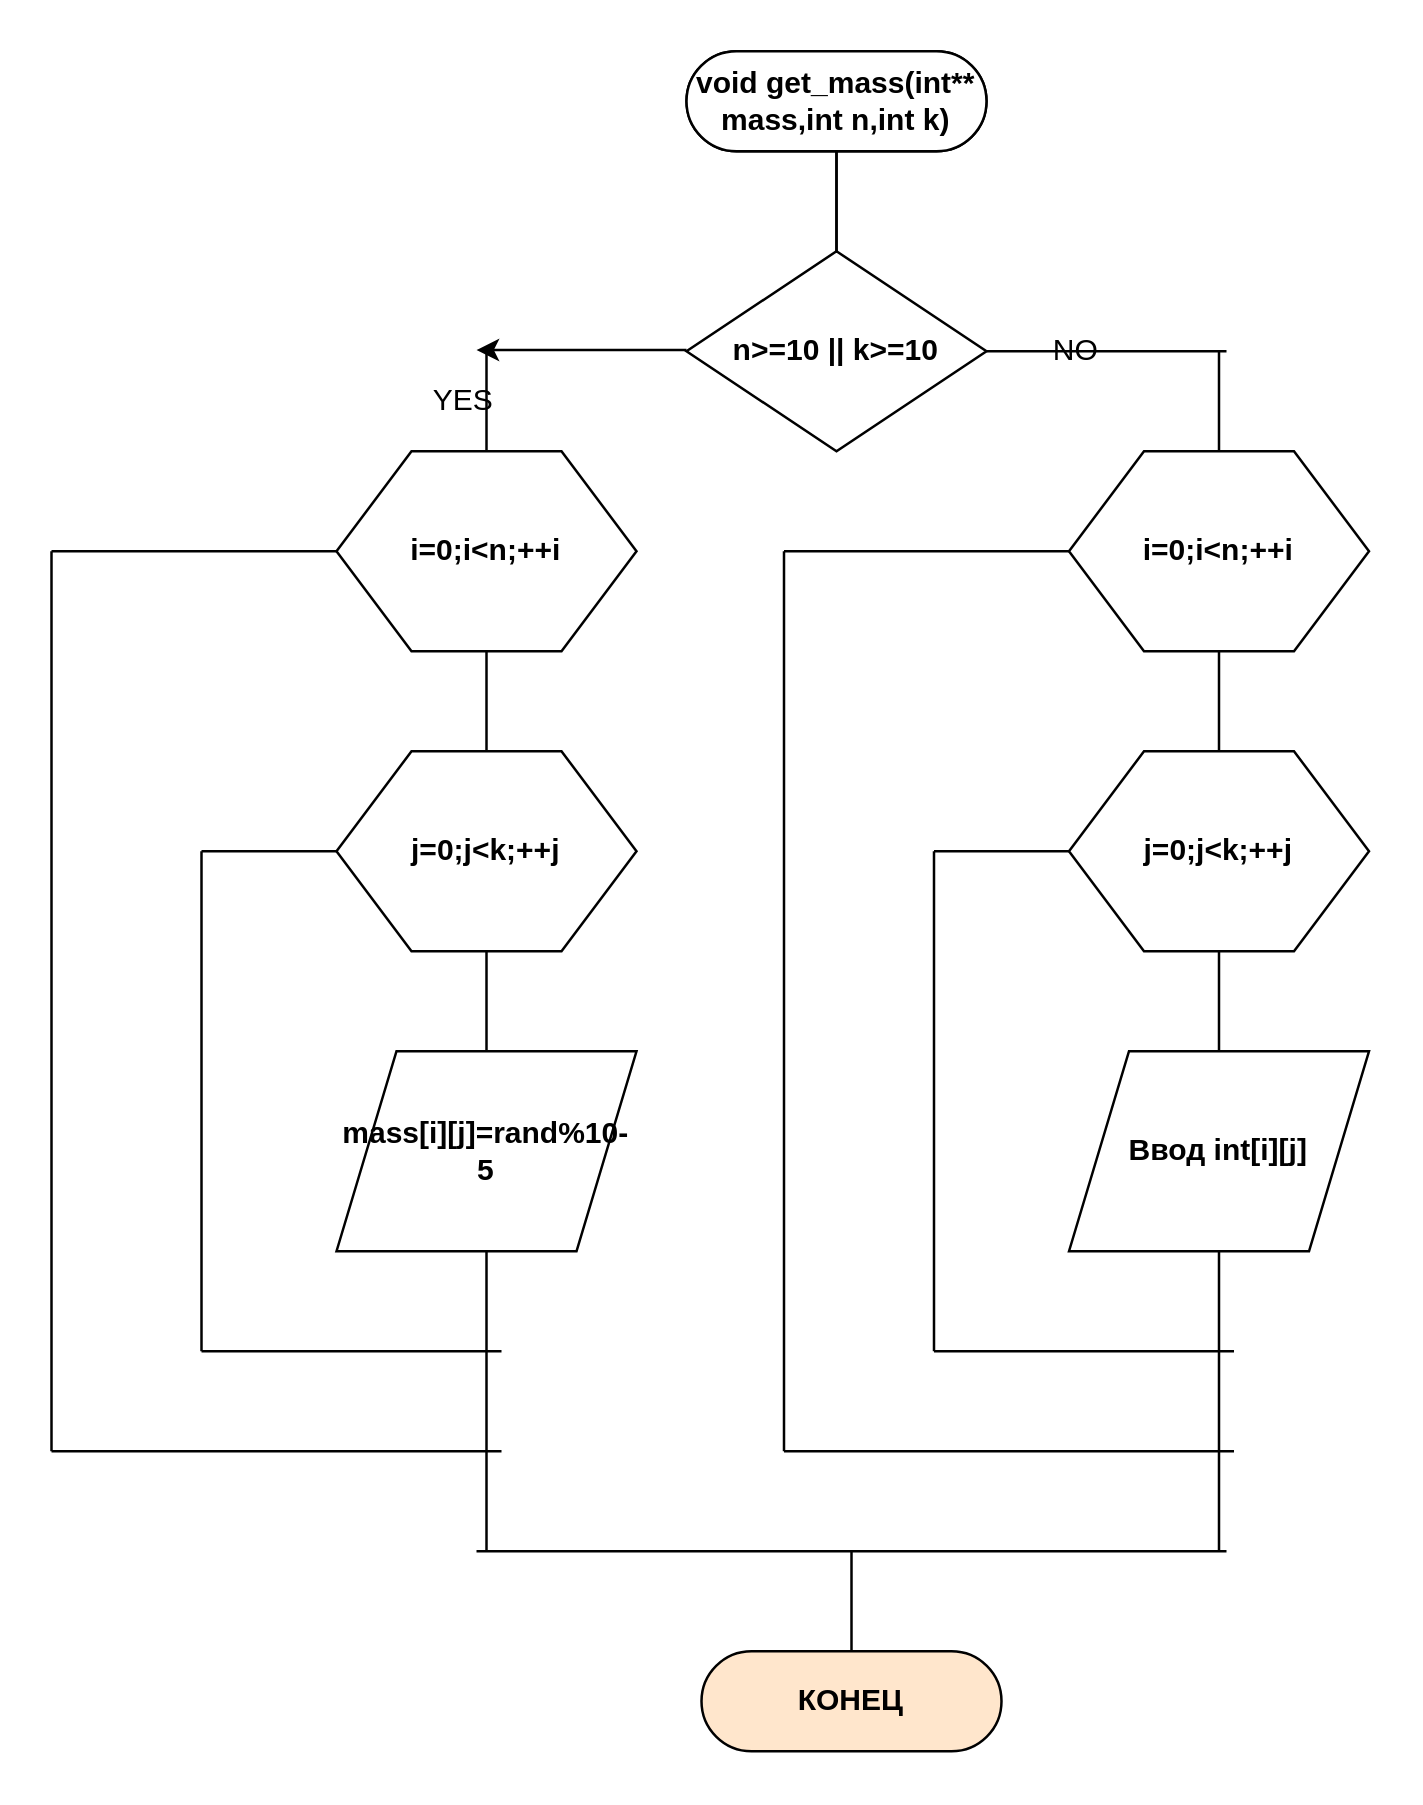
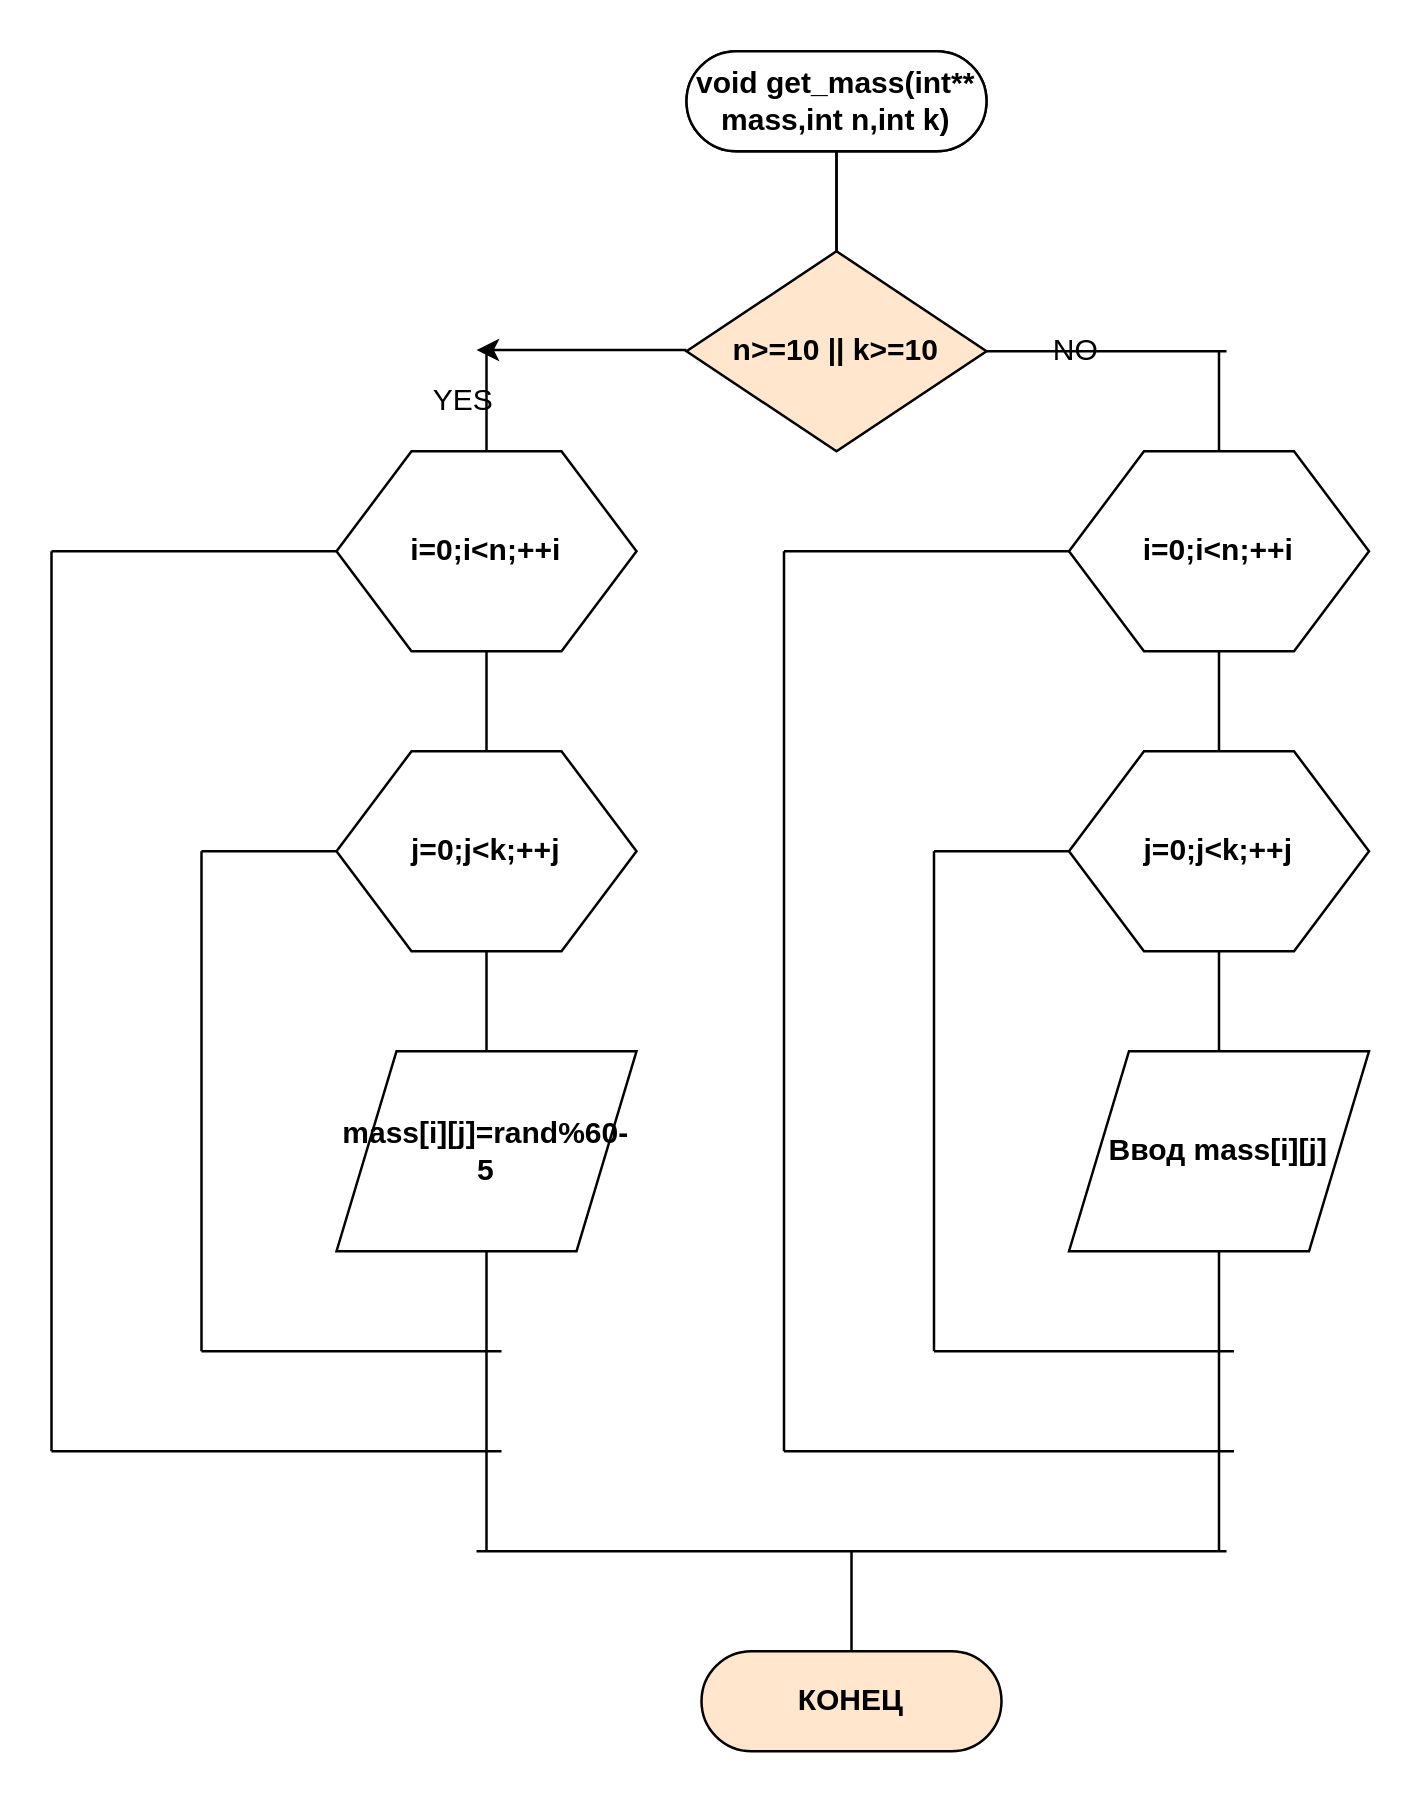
  <mxCell id="0" />
  <mxCell id="1" parent="0" />
  <mxCell id="2" value="&lt;b&gt;void&lt;/b&gt; &lt;b&gt;get_mass(int** mass,int n,int k)&lt;/b&gt;" style="rounded=1;whiteSpace=wrap;html=1;arcSize=50;" vertex="1" parent="1"><mxGeometry x="274" y="20" width="120" height="40" as="geometry" /></mxCell>
  <mxCell id="3" value="" style="endArrow=none;html=1;entryX=0.5;entryY=1;entryDx=0;entryDy=0;" edge="1" parent="1" target="2"><mxGeometry width="50" height="50" relative="1" as="geometry"><mxPoint x="334" y="100" as="sourcePoint" /><mxPoint x="500" y="370" as="targetPoint" /></mxGeometry></mxCell>
  <mxCell id="4" value="&lt;b&gt;i=0;i&amp;lt;n;++i&lt;/b&gt;" style="shape=hexagon;perimeter=hexagonPerimeter2;whiteSpace=wrap;html=1;" vertex="1" parent="1"><mxGeometry x="134" y="180" width="120" height="80" as="geometry" /></mxCell>
  <mxCell id="5" value="" style="endArrow=none;html=1;entryX=0.5;entryY=1;entryDx=0;entryDy=0;" edge="1" parent="1" target="4"><mxGeometry width="50" height="50" relative="1" as="geometry"><mxPoint x="194" y="300" as="sourcePoint" /><mxPoint x="360" y="450" as="targetPoint" /></mxGeometry></mxCell>
  <mxCell id="6" value="&lt;b&gt;j=0;j&amp;lt;k;++j&lt;/b&gt;" style="shape=hexagon;perimeter=hexagonPerimeter2;whiteSpace=wrap;html=1;" vertex="1" parent="1"><mxGeometry x="134" y="300" width="120" height="80" as="geometry" /></mxCell>
  <mxCell id="7" value="" style="endArrow=none;html=1;entryX=0.5;entryY=1;entryDx=0;entryDy=0;" edge="1" parent="1" target="6"><mxGeometry width="50" height="50" relative="1" as="geometry"><mxPoint x="194" y="420" as="sourcePoint" /><mxPoint x="360" y="450" as="targetPoint" /></mxGeometry></mxCell>
- <mxCell id="8" value="&lt;div&gt;&lt;b&gt;mass[i][j]=rand%10-5&lt;/b&gt;&lt;br&gt;&lt;/div&gt;" style="shape=parallelogram;perimeter=parallelogramPerimeter;whiteSpace=wrap;html=1;" vertex="1" parent="1"><mxGeometry x="134" y="420" width="120" height="80" as="geometry" /></mxCell>
+ <mxCell id="8" value="&lt;div&gt;&lt;b&gt;mass[i][j]=rand%60-5&lt;/b&gt;&lt;br&gt;&lt;/div&gt;" style="shape=parallelogram;perimeter=parallelogramPerimeter;whiteSpace=wrap;html=1;" vertex="1" parent="1"><mxGeometry x="134" y="420" width="120" height="80" as="geometry" /></mxCell>
  <mxCell id="9" value="" style="endArrow=none;html=1;entryX=0.5;entryY=1;entryDx=0;entryDy=0;" edge="1" parent="1" target="8"><mxGeometry width="50" height="50" relative="1" as="geometry"><mxPoint x="194" y="620" as="sourcePoint" /><mxPoint x="360" y="450" as="targetPoint" /></mxGeometry></mxCell>
  <mxCell id="10" value="" style="endArrow=none;html=1;entryX=0;entryY=0.5;entryDx=0;entryDy=0;" edge="1" parent="1" target="6"><mxGeometry width="50" height="50" relative="1" as="geometry"><mxPoint x="80" y="340" as="sourcePoint" /><mxPoint x="360" y="450" as="targetPoint" /></mxGeometry></mxCell>
  <mxCell id="11" value="" style="endArrow=none;html=1;" edge="1" parent="1"><mxGeometry width="50" height="50" relative="1" as="geometry"><mxPoint x="80" y="540" as="sourcePoint" /><mxPoint x="80" y="340" as="targetPoint" /></mxGeometry></mxCell>
  <mxCell id="12" value="" style="endArrow=none;html=1;" edge="1" parent="1"><mxGeometry width="50" height="50" relative="1" as="geometry"><mxPoint x="80" y="540" as="sourcePoint" /><mxPoint x="200" y="540" as="targetPoint" /></mxGeometry></mxCell>
  <mxCell id="13" value="" style="endArrow=none;html=1;entryX=0.5;entryY=0;entryDx=0;entryDy=0;" edge="1" parent="1" target="27"><mxGeometry width="50" height="50" relative="1" as="geometry"><mxPoint x="487" y="140" as="sourcePoint" /><mxPoint x="664" y="570" as="targetPoint" /></mxGeometry></mxCell>
  <mxCell id="14" value="" style="endArrow=none;html=1;entryX=0;entryY=0.5;entryDx=0;entryDy=0;" edge="1" parent="1" target="4"><mxGeometry width="50" height="50" relative="1" as="geometry"><mxPoint x="20" y="220" as="sourcePoint" /><mxPoint x="360" y="480" as="targetPoint" /></mxGeometry></mxCell>
  <mxCell id="15" value="" style="endArrow=none;html=1;" edge="1" parent="1"><mxGeometry width="50" height="50" relative="1" as="geometry"><mxPoint x="20" y="580" as="sourcePoint" /><mxPoint x="20" y="220" as="targetPoint" /></mxGeometry></mxCell>
  <mxCell id="16" value="" style="endArrow=none;html=1;" edge="1" parent="1"><mxGeometry width="50" height="50" relative="1" as="geometry"><mxPoint x="20" y="580" as="sourcePoint" /><mxPoint x="200" y="580" as="targetPoint" /></mxGeometry></mxCell>
  <mxCell id="17" value="&lt;b&gt;КОНЕЦ&lt;/b&gt;" style="rounded=1;whiteSpace=wrap;html=1;arcSize=50;fillColor=#ffe6cc;" vertex="1" parent="1"><mxGeometry x="280" y="660" width="120" height="40" as="geometry" /></mxCell>
  <mxCell id="18" value="" style="endArrow=none;html=1;" edge="1" parent="1"><mxGeometry width="50" height="50" relative="1" as="geometry"><mxPoint x="490" y="620" as="sourcePoint" /><mxPoint x="190" y="620" as="targetPoint" /></mxGeometry></mxCell>
  <mxCell id="19" value="&lt;b&gt;void&lt;/b&gt; &lt;b&gt;get_mass(int** mass,int n,int k)&lt;/b&gt;" style="rounded=1;whiteSpace=wrap;html=1;arcSize=50;" vertex="1" parent="1"><mxGeometry x="274" y="20" width="120" height="40" as="geometry" /></mxCell>
  <mxCell id="20" value="" style="endArrow=none;html=1;entryX=0.5;entryY=1;entryDx=0;entryDy=0;" edge="1" parent="1" target="19"><mxGeometry width="50" height="50" relative="1" as="geometry"><mxPoint x="334" y="100" as="sourcePoint" /><mxPoint x="500" y="370" as="targetPoint" /></mxGeometry></mxCell>
- <mxCell id="21" value="&lt;b&gt;n&amp;gt;=10 || k&amp;gt;=10&lt;/b&gt;" style="rhombus;whiteSpace=wrap;html=1;" vertex="1" parent="1"><mxGeometry x="274" y="100" width="120" height="80" as="geometry" /></mxCell>
+ <mxCell id="21" value="&lt;b&gt;n&amp;gt;=10 || k&amp;gt;=10&lt;/b&gt;" style="rhombus;whiteSpace=wrap;html=1;fillColor=#ffe6cc;" vertex="1" parent="1"><mxGeometry x="274" y="100" width="120" height="80" as="geometry" /></mxCell>
  <mxCell id="22" value="" style="endArrow=none;html=1;exitX=0.5;exitY=0;exitDx=0;exitDy=0;" edge="1" parent="1" source="4"><mxGeometry width="50" height="50" relative="1" as="geometry"><mxPoint x="190" y="180" as="sourcePoint" /><mxPoint x="194" y="140" as="targetPoint" /></mxGeometry></mxCell>
  <mxCell id="23" value="" style="endArrow=classic;html=1;exitX=0;exitY=0.5;exitDx=0;exitDy=0;" edge="1" parent="1"><mxGeometry width="50" height="50" relative="1" as="geometry"><mxPoint x="274" y="139.5" as="sourcePoint" /><mxPoint x="190" y="139.5" as="targetPoint" /></mxGeometry></mxCell>
  <mxCell id="24" value="" style="endArrow=none;html=1;entryX=1;entryY=0.5;entryDx=0;entryDy=0;" edge="1" parent="1" target="21"><mxGeometry width="50" height="50" relative="1" as="geometry"><mxPoint x="490" y="140" as="sourcePoint" /><mxPoint x="500" y="420" as="targetPoint" /></mxGeometry></mxCell>
  <mxCell id="25" value="YES" style="text;html=1;strokeColor=none;fillColor=none;align=center;verticalAlign=middle;whiteSpace=wrap;rounded=0;" vertex="1" parent="1"><mxGeometry x="165" y="150" width="40" height="20" as="geometry" /></mxCell>
  <mxCell id="26" value="NO" style="text;html=1;strokeColor=none;fillColor=none;align=center;verticalAlign=middle;whiteSpace=wrap;rounded=0;" vertex="1" parent="1"><mxGeometry x="410" y="130" width="40" height="20" as="geometry" /></mxCell>
  <mxCell id="27" value="&lt;b&gt;i=0;i&amp;lt;n;++i&lt;/b&gt;" style="shape=hexagon;perimeter=hexagonPerimeter2;whiteSpace=wrap;html=1;" vertex="1" parent="1"><mxGeometry x="427" y="180" width="120" height="80" as="geometry" /></mxCell>
  <mxCell id="28" value="" style="endArrow=none;html=1;entryX=0.5;entryY=1;entryDx=0;entryDy=0;" edge="1" parent="1" target="27"><mxGeometry width="50" height="50" relative="1" as="geometry"><mxPoint x="487" y="300" as="sourcePoint" /><mxPoint x="653" y="450" as="targetPoint" /></mxGeometry></mxCell>
  <mxCell id="29" value="&lt;b&gt;j=0;j&amp;lt;k;++j&lt;/b&gt;" style="shape=hexagon;perimeter=hexagonPerimeter2;whiteSpace=wrap;html=1;" vertex="1" parent="1"><mxGeometry x="427" y="300" width="120" height="80" as="geometry" /></mxCell>
  <mxCell id="30" value="" style="endArrow=none;html=1;entryX=0.5;entryY=1;entryDx=0;entryDy=0;" edge="1" parent="1" target="29"><mxGeometry width="50" height="50" relative="1" as="geometry"><mxPoint x="487" y="420" as="sourcePoint" /><mxPoint x="653" y="450" as="targetPoint" /></mxGeometry></mxCell>
- <mxCell id="31" value="&lt;b&gt;Ввод int[i][j]&lt;/b&gt;" style="shape=parallelogram;perimeter=parallelogramPerimeter;whiteSpace=wrap;html=1;" vertex="1" parent="1"><mxGeometry x="427" y="420" width="120" height="80" as="geometry" /></mxCell>
+ <mxCell id="31" value="&lt;b&gt;Ввод mass[i][j]&lt;/b&gt;" style="shape=parallelogram;perimeter=parallelogramPerimeter;whiteSpace=wrap;html=1;" vertex="1" parent="1"><mxGeometry x="427" y="420" width="120" height="80" as="geometry" /></mxCell>
  <mxCell id="32" value="" style="endArrow=none;html=1;entryX=0.5;entryY=1;entryDx=0;entryDy=0;" edge="1" parent="1" target="31"><mxGeometry width="50" height="50" relative="1" as="geometry"><mxPoint x="487" y="620" as="sourcePoint" /><mxPoint x="653" y="450" as="targetPoint" /></mxGeometry></mxCell>
  <mxCell id="33" value="" style="endArrow=none;html=1;entryX=0;entryY=0.5;entryDx=0;entryDy=0;" edge="1" parent="1" target="29"><mxGeometry width="50" height="50" relative="1" as="geometry"><mxPoint x="373" y="340" as="sourcePoint" /><mxPoint x="653" y="450" as="targetPoint" /></mxGeometry></mxCell>
  <mxCell id="34" value="" style="endArrow=none;html=1;" edge="1" parent="1"><mxGeometry width="50" height="50" relative="1" as="geometry"><mxPoint x="373" y="540" as="sourcePoint" /><mxPoint x="373" y="340" as="targetPoint" /></mxGeometry></mxCell>
  <mxCell id="35" value="" style="endArrow=none;html=1;" edge="1" parent="1"><mxGeometry width="50" height="50" relative="1" as="geometry"><mxPoint x="373" y="540" as="sourcePoint" /><mxPoint x="493" y="540" as="targetPoint" /></mxGeometry></mxCell>
  <mxCell id="36" value="" style="endArrow=none;html=1;entryX=0;entryY=0.5;entryDx=0;entryDy=0;" edge="1" parent="1" target="27"><mxGeometry width="50" height="50" relative="1" as="geometry"><mxPoint x="313" y="220" as="sourcePoint" /><mxPoint x="653" y="480" as="targetPoint" /></mxGeometry></mxCell>
  <mxCell id="37" value="" style="endArrow=none;html=1;" edge="1" parent="1"><mxGeometry width="50" height="50" relative="1" as="geometry"><mxPoint x="313" y="580" as="sourcePoint" /><mxPoint x="313" y="220" as="targetPoint" /></mxGeometry></mxCell>
  <mxCell id="38" value="" style="endArrow=none;html=1;" edge="1" parent="1"><mxGeometry width="50" height="50" relative="1" as="geometry"><mxPoint x="313" y="580" as="sourcePoint" /><mxPoint x="493" y="580" as="targetPoint" /></mxGeometry></mxCell>
  <mxCell id="39" value="" style="endArrow=none;html=1;" edge="1" parent="1"><mxGeometry width="50" height="50" relative="1" as="geometry"><mxPoint x="340" y="660" as="sourcePoint" /><mxPoint x="340" y="620" as="targetPoint" /></mxGeometry></mxCell>
